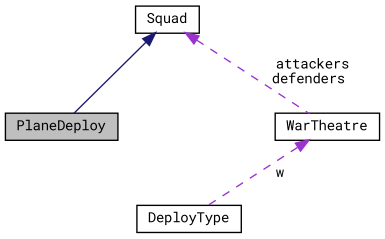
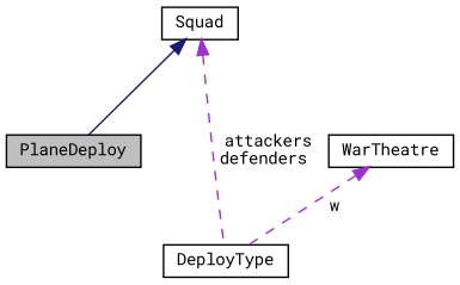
  digraph {
    fontname="Roboto Mono"
    node [color=black fillcolor=white fontname="Roboto Mono" fontsize=10 shape=record style=filled]
    edge [color=darkorchid3 dir=back fontname="Roboto Mono" fontsize=10 labelfontname=Helvetica labelfontsize=10 style=dashed]
    n1 [fillcolor=grey75 fontcolor=black height=0.2 label=PlaneDeploy width=0.4]
    n2 [height=0.2 label=DeployType width=0.4]
    n3 [height=0.2 label=Squad width=0.4]
    n4 [height=0.2 label=WarTheatre width=0.4]
    n3 -> n1 [color=midnightblue style=solid]
-   n3 -> n4 [label=" attackers\ndefenders"]
+   n3 -> n2 [label=" attackers\ndefenders"]
    n4 -> n2 [label=" w"]
  }
